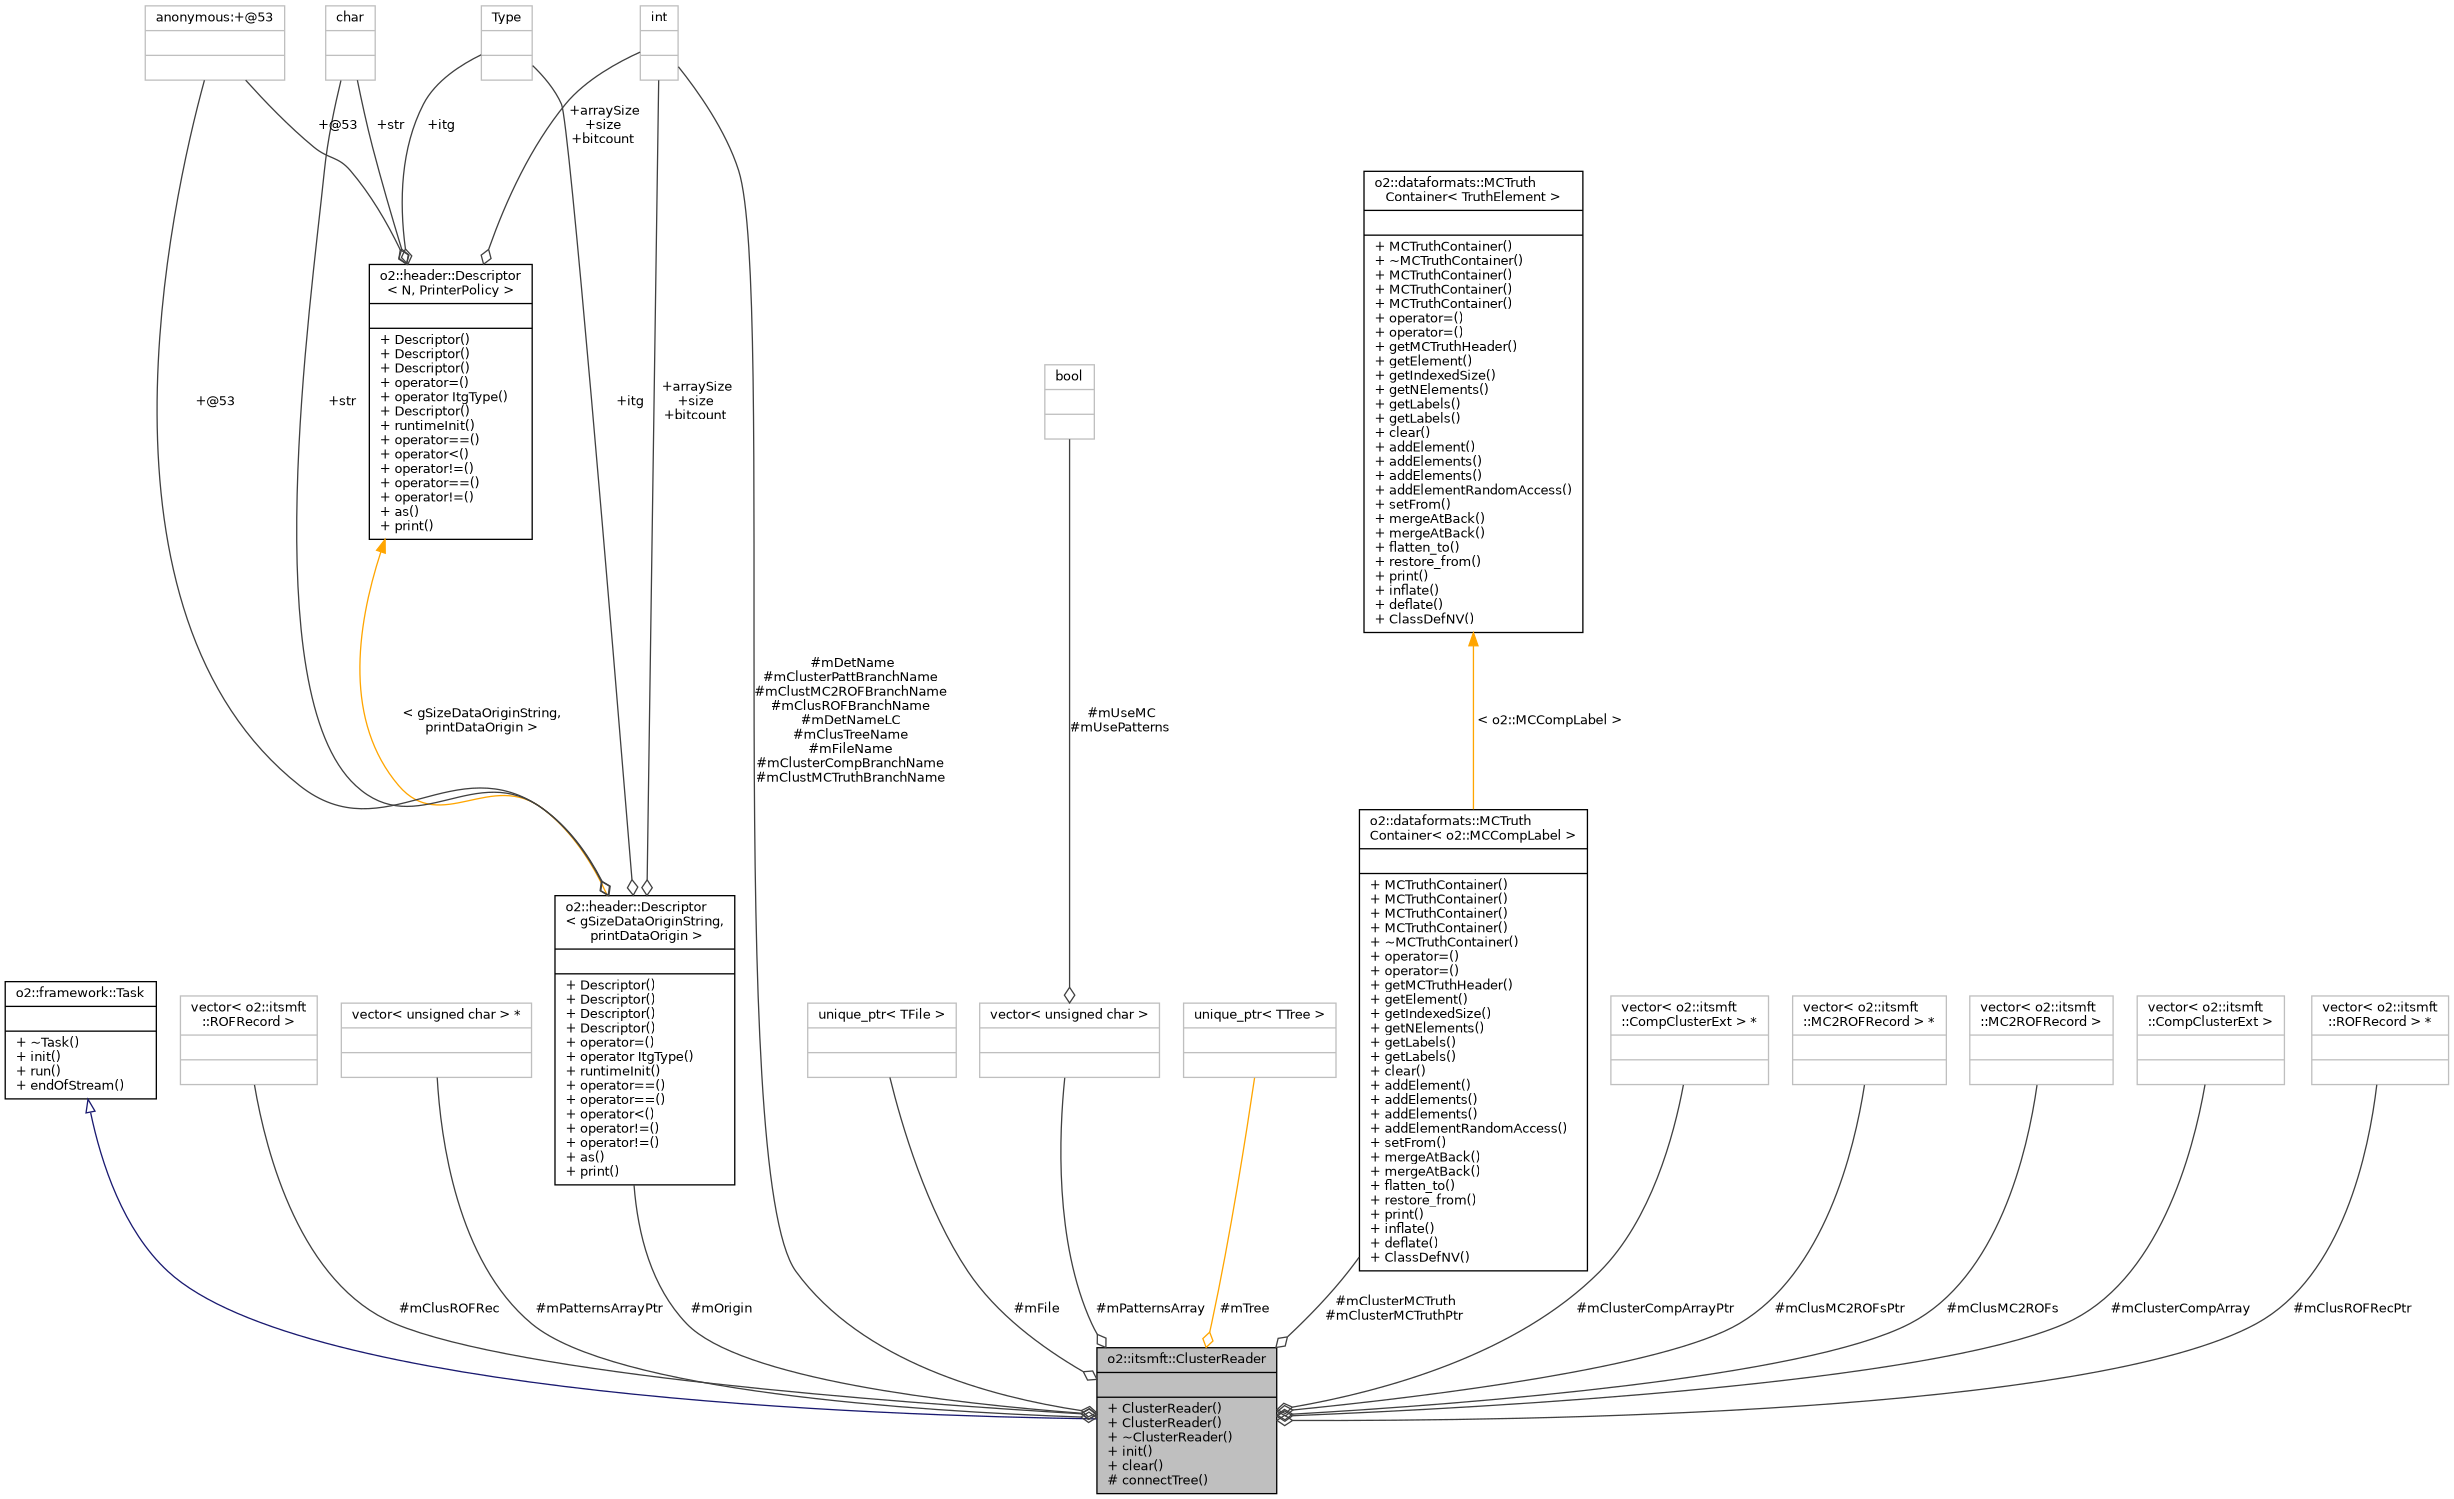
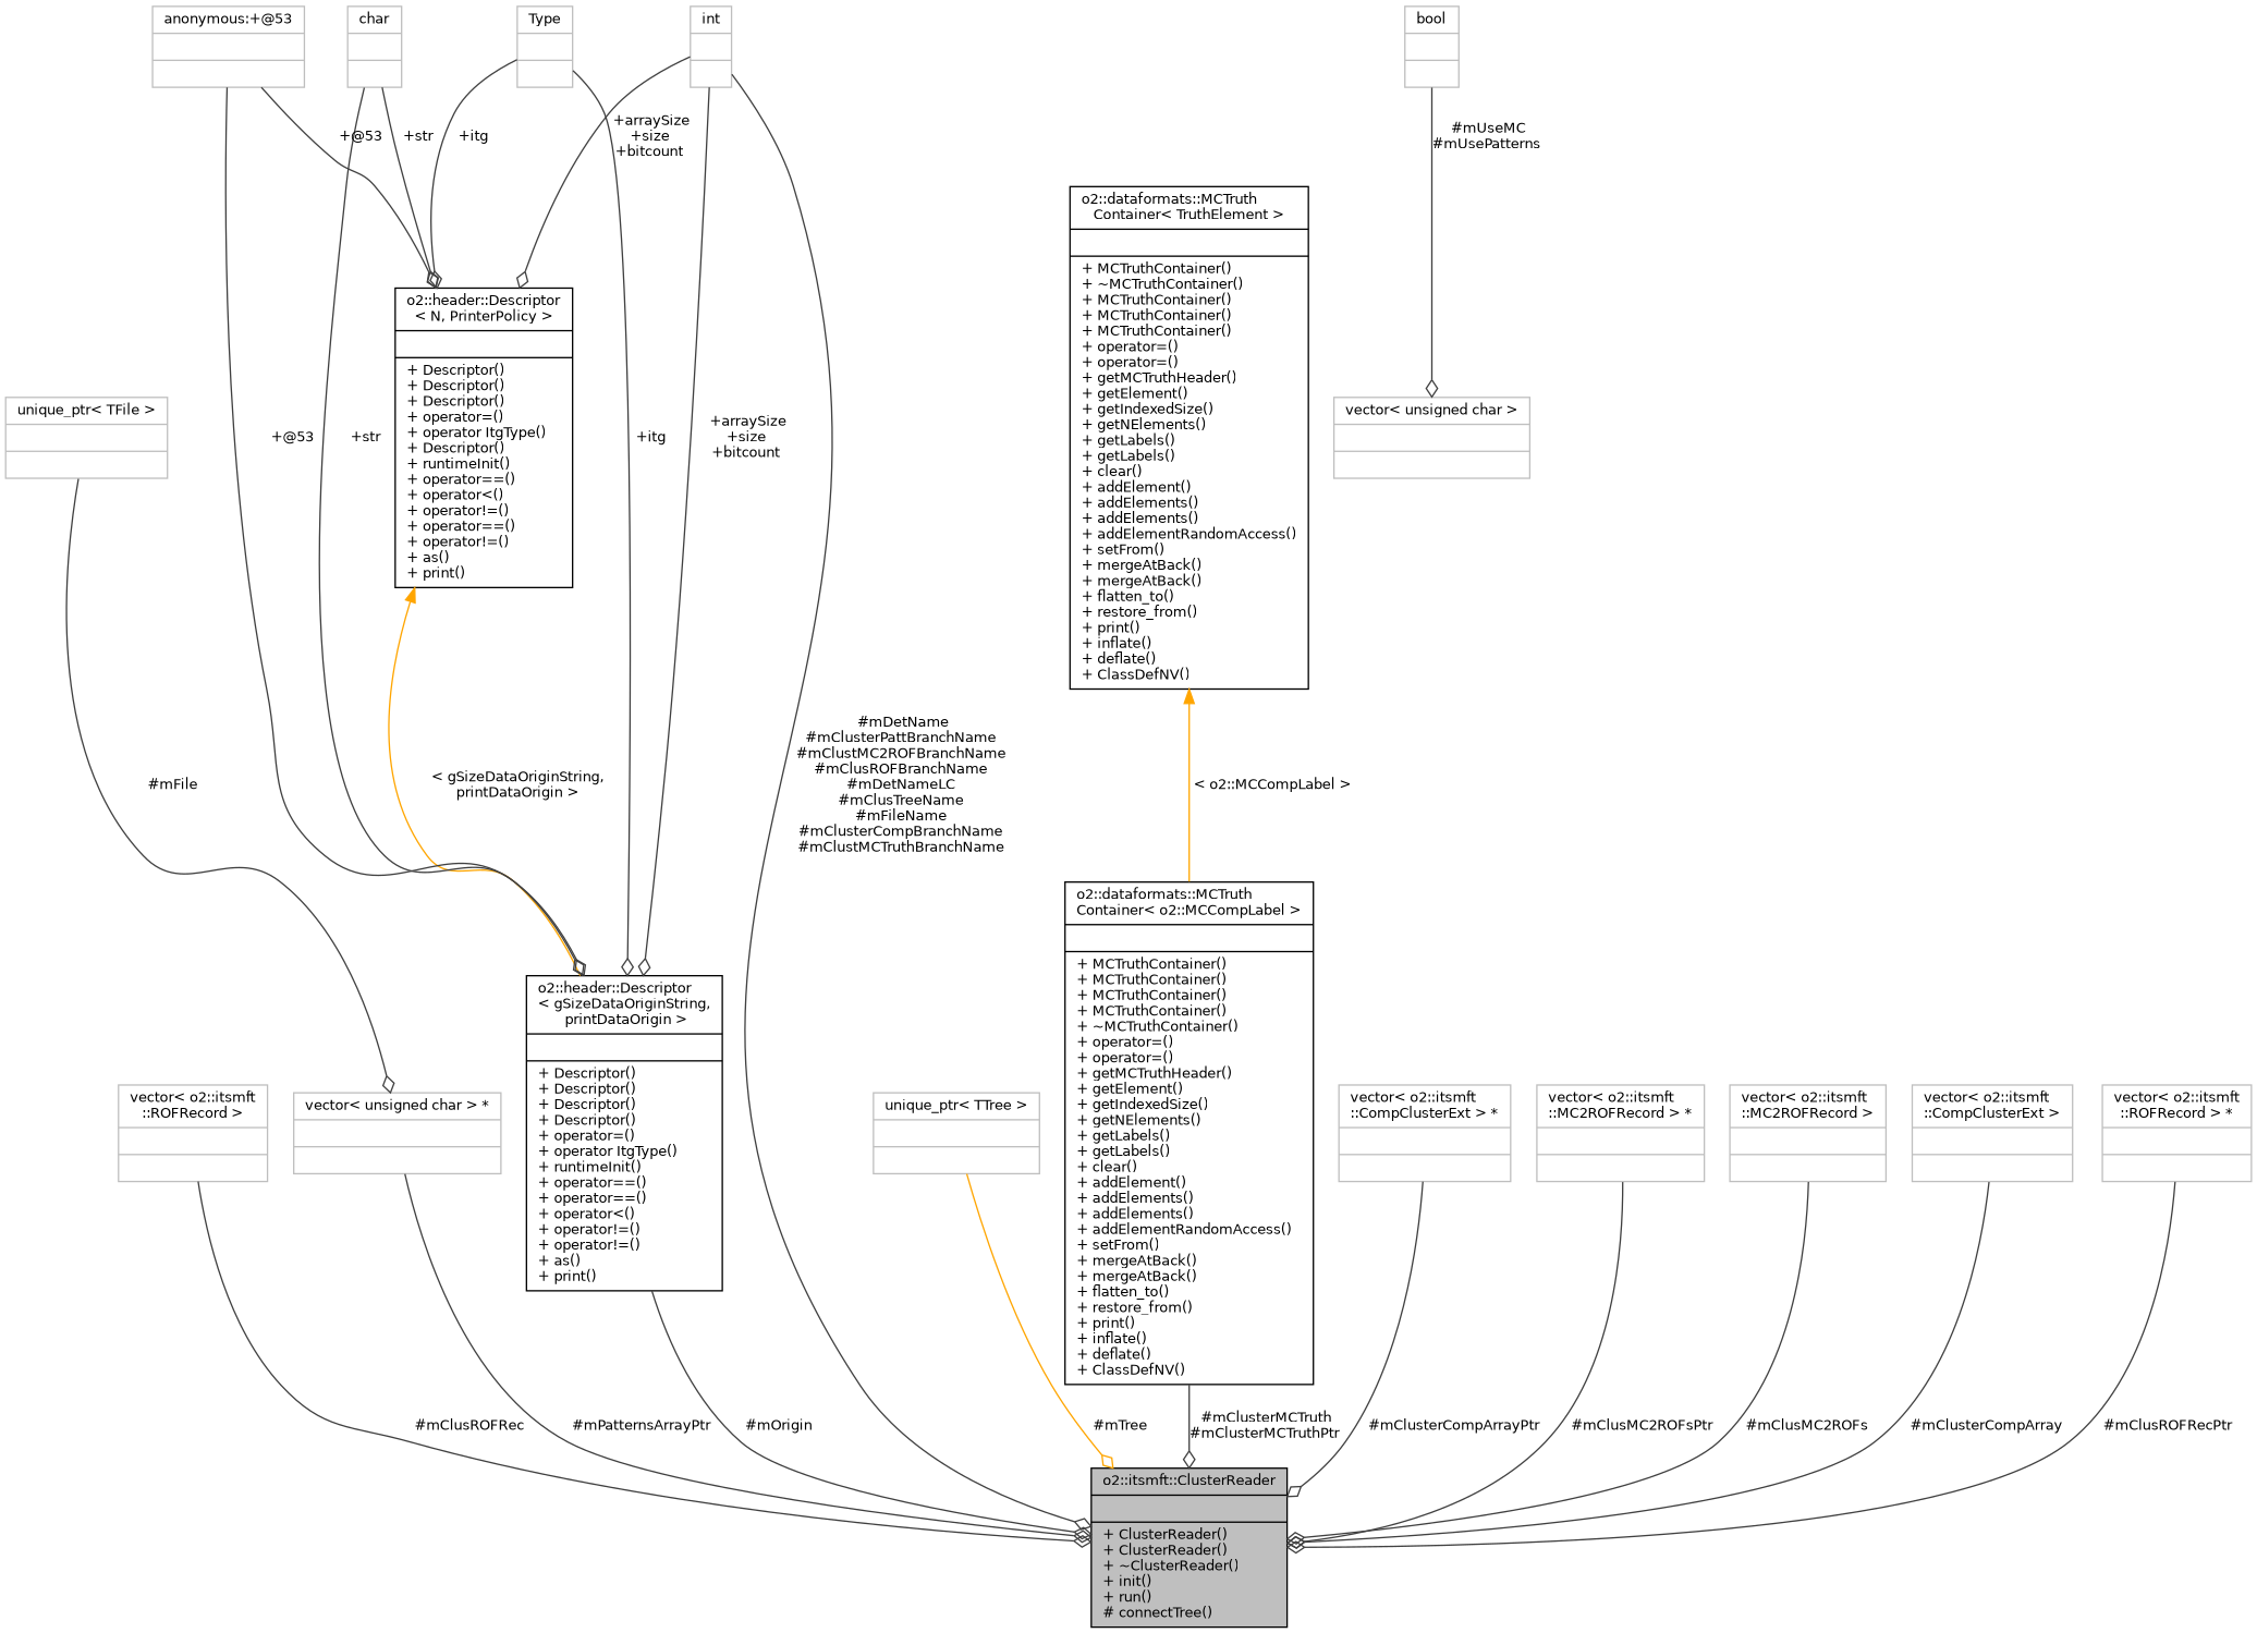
  digraph {
    node [color=grey75 fontname=Helvetica fontsize=10 shape=record]
    edge [color=grey25 fontname=Helvetica fontsize=10 labelfontname=Helvetica labelfontsize=10 style=solid arrowhead=odiamond]
-   n1 [color=black fillcolor=grey75 fontcolor=black height=0.2 label="{o2::itsmft::ClusterReader\n||+ ClusterReader()\l+ ClusterReader()\l+ ~ClusterReader()\l+ init()\l+ clear()\l# connectTree()\l}" style=filled width=0.4]
-   n2 [color=black height=0.2 label="{o2::framework::Task\n||+ ~Task()\l+ init()\l+ run()\l+ endOfStream()\l}" width=0.4]
+   n1 [color=black fillcolor=grey75 fontcolor=black height=0.2 label="{o2::itsmft::ClusterReader\n||+ ClusterReader()\l+ ClusterReader()\l+ ~ClusterReader()\l+ init()\l+ run()\l# connectTree()\l}" style=filled width=0.4]
    n3 [height=0.2 label="{vector\< o2::itsmft\l::ROFRecord \>\n||}" width=0.4]
    n4 [height=0.2 label="{vector\< unsigned char \> *\n||}" width=0.4]
    n5 [color=black height=0.2 label="{o2::header::Descriptor\l\< gSizeDataOriginString,\l printDataOrigin \>\n||+ Descriptor()\l+ Descriptor()\l+ Descriptor()\l+ Descriptor()\l+ operator=()\l+ operator ItgType()\l+ runtimeInit()\l+ operator==()\l+ operator==()\l+ operator\<()\l+ operator!=()\l+ operator!=()\l+ as()\l+ print()\l}" width=0.4]
    n6 [height=0.2 label="{Type\n||}" width=0.4]
    n7 [color=black height=0.2 label="{o2::header::Descriptor\l\< N, PrinterPolicy \>\n||+ Descriptor()\l+ Descriptor()\l+ Descriptor()\l+ operator=()\l+ operator ItgType()\l+ Descriptor()\l+ runtimeInit()\l+ operator==()\l+ operator\<()\l+ operator!=()\l+ operator==()\l+ operator!=()\l+ as()\l+ print()\l}" width=0.4]
    n8 [height=0.2 label="{char\n||}" width=0.4]
    n9 [height=0.2 label="{int\n||}" width=0.4]
    n10 [height=0.2 label="{anonymous:+@53\n||}" width=0.4]
    n11 [height=0.2 label="{unique_ptr\< TFile \>\n||}" width=0.4]
    n12 [height=0.2 label="{vector\< unsigned char \>\n||}" width=0.4]
    n13 [height=0.2 label="{unique_ptr\< TTree \>\n||}" width=0.4]
    n14 [color=black height=0.2 label="{o2::dataformats::MCTruth\lContainer\< o2::MCCompLabel \>\n||+ MCTruthContainer()\l+ MCTruthContainer()\l+ MCTruthContainer()\l+ MCTruthContainer()\l+ ~MCTruthContainer()\l+ operator=()\l+ operator=()\l+ getMCTruthHeader()\l+ getElement()\l+ getIndexedSize()\l+ getNElements()\l+ getLabels()\l+ getLabels()\l+ clear()\l+ addElement()\l+ addElements()\l+ addElements()\l+ addElementRandomAccess()\l+ setFrom()\l+ mergeAtBack()\l+ mergeAtBack()\l+ flatten_to()\l+ restore_from()\l+ print()\l+ inflate()\l+ deflate()\l+ ClassDefNV()\l}" width=0.4]
    n15 [color=black height=0.2 label="{o2::dataformats::MCTruth\lContainer\< TruthElement \>\n||+ MCTruthContainer()\l+ ~MCTruthContainer()\l+ MCTruthContainer()\l+ MCTruthContainer()\l+ MCTruthContainer()\l+ operator=()\l+ operator=()\l+ getMCTruthHeader()\l+ getElement()\l+ getIndexedSize()\l+ getNElements()\l+ getLabels()\l+ getLabels()\l+ clear()\l+ addElement()\l+ addElements()\l+ addElements()\l+ addElementRandomAccess()\l+ setFrom()\l+ mergeAtBack()\l+ mergeAtBack()\l+ flatten_to()\l+ restore_from()\l+ print()\l+ inflate()\l+ deflate()\l+ ClassDefNV()\l}" width=0.4]
    n16 [height=0.2 label="{vector\< o2::itsmft\l::CompClusterExt \> *\n||}" width=0.4]
    n17 [height=0.2 label="{vector\< o2::itsmft\l::MC2ROFRecord \> *\n||}" width=0.4]
    n18 [height=0.2 label="{bool\n||}" width=0.4]
    n19 [height=0.2 label="{vector\< o2::itsmft\l::MC2ROFRecord \>\n||}" width=0.4]
    n20 [height=0.2 label="{vector\< o2::itsmft\l::CompClusterExt \>\n||}" width=0.4]
    n21 [height=0.2 label="{vector\< o2::itsmft\l::ROFRecord \> *\n||}" width=0.4]
-   n2 -> n1 [arrowtail=onormal color=midnightblue dir=back arrowhead=""]
    n3 -> n1 [label=" #mClusROFRec"]
    n4 -> n1 [label=" #mPatternsArrayPtr"]
    n5 -> n1 [label=" #mOrigin"]
    n6 -> n5 [label=" +itg"]
    n6 -> n7 [label=" +itg"]
    n7 -> n5 [color=orange dir=back label=" \< gSizeDataOriginString,\l printDataOrigin \>" arrowhead=""]
    n8 -> n5 [label=" +str"]
    n8 -> n7 [label=" +str"]
    n9 -> n1 [label=" #mDetName\n#mClusterPattBranchName\n#mClustMC2ROFBranchName\n#mClusROFBranchName\n#mDetNameLC\n#mClusTreeName\n#mFileName\n#mClusterCompBranchName\n#mClustMCTruthBranchName"]
    n9 -> n5 [label=" +arraySize\n+size\n+bitcount"]
    n9 -> n7 [label=" +arraySize\n+size\n+bitcount"]
    n10 -> n5 [label=" +@53"]
    n10 -> n7 [label=" +@53"]
-   n11 -> n1 [label=" #mFile"]
-   n12 -> n1 [label=" #mPatternsArray"]
+   n11 -> n4 [label=" #mFile"]
    n13 -> n1 [color=orange label=" #mTree"]
    n14 -> n1 [label=" #mClusterMCTruth\n#mClusterMCTruthPtr"]
    n15 -> n14 [color=orange dir=back label=" \< o2::MCCompLabel \>" arrowhead=""]
    n16 -> n1 [label=" #mClusterCompArrayPtr"]
    n17 -> n1 [label=" #mClusMC2ROFsPtr"]
    n18 -> n12 [label=" #mUseMC\n#mUsePatterns"]
    n19 -> n1 [label=" #mClusMC2ROFs"]
    n20 -> n1 [label=" #mClusterCompArray"]
    n21 -> n1 [label=" #mClusROFRecPtr"]
  }
